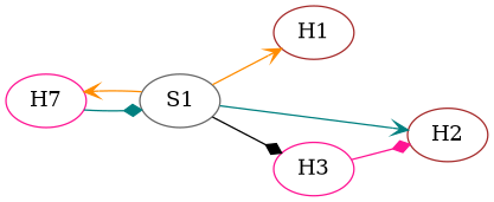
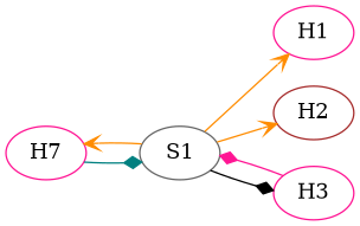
  digraph {
    rankdir=LR
    node [color=deeppink]
    edge [arrowhead=diamond color=teal]
    n1 [label=H7]
    S1 [color=gray40]
-   H1 [color=brown]
+   H1
    H2 [color=brown]
    H3
    n1 -> S1
    S1 -> n1 [arrowhead=vee color=darkorange]
    S1 -> H1 [arrowhead=vee color=darkorange]
-   S1 -> H2 [arrowhead=vee]
+   S1 -> H2 [arrowhead=vee color=darkorange]
    S1 -> H3 [color=black]
-   H3 -> H2 [color=deeppink]
+   H3 -> S1 [color=deeppink]
  }
